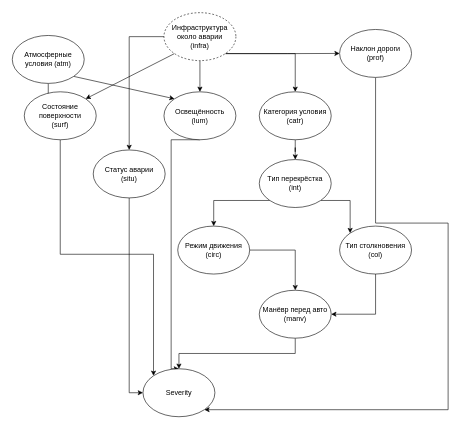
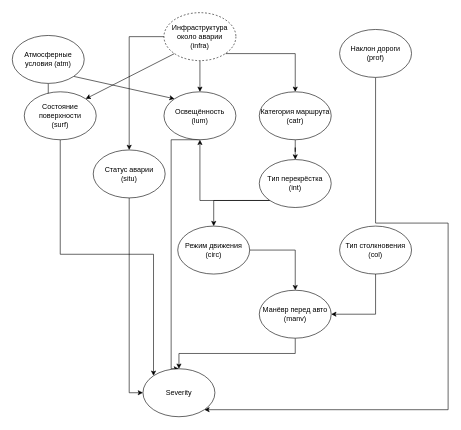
  <mxCell id="0" />
  <mxCell id="1" parent="0" />
  <mxCell id="2" style="orthogonalLoop=1;jettySize=auto;html=1;exitX=1;exitY=1;exitDx=0;exitDy=0;entryX=0;entryY=0;entryDx=0;entryDy=0;rounded=0;" edge="1" parent="1" source="4" target="19"><mxGeometry relative="1" as="geometry" /></mxCell>
  <mxCell id="3" style="edgeStyle=orthogonalEdgeStyle;rounded=0;orthogonalLoop=1;jettySize=auto;html=1;exitX=0.5;exitY=1;exitDx=0;exitDy=0;" edge="1" parent="1" source="4" target="17"><mxGeometry relative="1" as="geometry" /></mxCell>
  <mxCell id="4" value="Атмосферные условия (atm)" style="ellipse;whiteSpace=wrap;html=1;" vertex="1" parent="1"><mxGeometry x="20" y="58" width="120" height="80" as="geometry" /></mxCell>
  <mxCell id="5" style="edgeStyle=orthogonalEdgeStyle;rounded=0;orthogonalLoop=1;jettySize=auto;html=1;exitX=0.5;exitY=1;exitDx=0;exitDy=0;" edge="1" parent="1" source="10" target="19"><mxGeometry relative="1" as="geometry" /></mxCell>
  <mxCell id="6" style="rounded=0;orthogonalLoop=1;jettySize=auto;html=1;exitX=0;exitY=1;exitDx=0;exitDy=0;entryX=1;entryY=0;entryDx=0;entryDy=0;" edge="1" parent="1" source="10" target="17"><mxGeometry relative="1" as="geometry" /></mxCell>
- <mxCell id="7" style="edgeStyle=orthogonalEdgeStyle;rounded=0;orthogonalLoop=1;jettySize=auto;html=1;exitX=1;exitY=1;exitDx=0;exitDy=0;entryX=0;entryY=0.5;entryDx=0;entryDy=0;" edge="1" parent="1" source="10" target="27"><mxGeometry relative="1" as="geometry" /></mxCell>
  <mxCell id="8" style="edgeStyle=orthogonalEdgeStyle;rounded=0;orthogonalLoop=1;jettySize=auto;html=1;exitX=1;exitY=1;exitDx=0;exitDy=0;entryX=0.5;entryY=0;entryDx=0;entryDy=0;" edge="1" parent="1" source="10" target="23"><mxGeometry relative="1" as="geometry" /></mxCell>
  <mxCell id="9" style="edgeStyle=orthogonalEdgeStyle;rounded=0;orthogonalLoop=1;jettySize=auto;html=1;exitX=0;exitY=0.5;exitDx=0;exitDy=0;entryX=0.5;entryY=0;entryDx=0;entryDy=0;" edge="1" parent="1" source="10" target="29"><mxGeometry relative="1" as="geometry" /></mxCell>
  <mxCell id="10" value="Инфраструктура около аварии&lt;br&gt;(infra)" style="ellipse;whiteSpace=wrap;html=1;dashed=1;" vertex="1" parent="1"><mxGeometry x="273" y="20" width="120" height="80" as="geometry" /></mxCell>
  <mxCell id="11" style="edgeStyle=orthogonalEdgeStyle;rounded=0;orthogonalLoop=1;jettySize=auto;html=1;exitX=0.5;exitY=1;exitDx=0;exitDy=0;entryX=0.5;entryY=0;entryDx=0;entryDy=0;" edge="1" parent="1" source="12" target="30"><mxGeometry relative="1" as="geometry" /></mxCell>
  <mxCell id="12" value="Манёвр перед авто&lt;br&gt;(manv)" style="ellipse;whiteSpace=wrap;html=1;" vertex="1" parent="1"><mxGeometry x="432" y="483" width="120" height="80" as="geometry" /></mxCell>
- <mxCell id="13" style="edgeStyle=orthogonalEdgeStyle;rounded=0;orthogonalLoop=1;jettySize=auto;html=1;exitX=1;exitY=1;exitDx=0;exitDy=0;entryX=0;entryY=0;entryDx=0;entryDy=0;" edge="1" parent="1" source="15" target="25"><mxGeometry relative="1" as="geometry" /></mxCell>
+ <mxCell id="13" style="edgeStyle=orthogonalEdgeStyle;rounded=0;orthogonalLoop=1;jettySize=auto;html=1;exitX=1;exitY=1;exitDx=0;exitDy=0;" edge="1" parent="1" source="15" target="19"><mxGeometry relative="1" as="geometry" /></mxCell>
  <mxCell id="14" style="edgeStyle=orthogonalEdgeStyle;rounded=0;orthogonalLoop=1;jettySize=auto;html=1;exitX=0;exitY=1;exitDx=0;exitDy=0;entryX=0.5;entryY=0;entryDx=0;entryDy=0;" edge="1" parent="1" source="15" target="21"><mxGeometry relative="1" as="geometry" /></mxCell>
  <mxCell id="15" value="Тип перекрёстка&lt;br&gt;(int)" style="ellipse;whiteSpace=wrap;html=1;" vertex="1" parent="1"><mxGeometry x="432" y="265" width="120" height="80" as="geometry" /></mxCell>
  <mxCell id="16" style="edgeStyle=orthogonalEdgeStyle;rounded=0;orthogonalLoop=1;jettySize=auto;html=1;exitX=0.5;exitY=1;exitDx=0;exitDy=0;entryX=0;entryY=0;entryDx=0;entryDy=0;" edge="1" parent="1" source="17" target="30"><mxGeometry relative="1" as="geometry" /></mxCell>
  <mxCell id="17" value="Состояние поверхности&lt;br&gt;(surf)" style="ellipse;whiteSpace=wrap;html=1;" vertex="1" parent="1"><mxGeometry x="40" y="152" width="120" height="80" as="geometry" /></mxCell>
  <mxCell id="18" style="edgeStyle=orthogonalEdgeStyle;rounded=0;orthogonalLoop=1;jettySize=auto;html=1;exitX=0.5;exitY=1;exitDx=0;exitDy=0;entryX=0.5;entryY=0;entryDx=0;entryDy=0;" edge="1" parent="1" source="19" target="30"><mxGeometry relative="1" as="geometry"><Array as="points"><mxPoint x="285" y="232" /><mxPoint x="285" y="614" /></Array></mxGeometry></mxCell>
  <mxCell id="19" value="Освещённость&lt;br&gt;(lum)" style="ellipse;whiteSpace=wrap;html=1;" vertex="1" parent="1"><mxGeometry x="273" y="152" width="120" height="80" as="geometry" /></mxCell>
  <mxCell id="20" style="edgeStyle=orthogonalEdgeStyle;rounded=0;orthogonalLoop=1;jettySize=auto;html=1;" edge="1" parent="1" source="21" target="12"><mxGeometry relative="1" as="geometry" /></mxCell>
  <mxCell id="21" value="Режим движения&lt;br&gt;(circ)" style="ellipse;whiteSpace=wrap;html=1;" vertex="1" parent="1"><mxGeometry x="296" y="376" width="120" height="80" as="geometry" /></mxCell>
  <mxCell id="22" style="edgeStyle=orthogonalEdgeStyle;rounded=0;orthogonalLoop=1;jettySize=auto;html=1;exitX=0.5;exitY=1;exitDx=0;exitDy=0;" edge="1" parent="1" source="23" target="15"><mxGeometry relative="1" as="geometry" /></mxCell>
- <mxCell id="23" value="Категория условия&lt;br&gt;(catr)" style="ellipse;whiteSpace=wrap;html=1;" vertex="1" parent="1"><mxGeometry x="432" y="152" width="120" height="80" as="geometry" /></mxCell>
+ <mxCell id="23" value="Категория маршрута&lt;br&gt;(catr)" style="ellipse;whiteSpace=wrap;html=1;" vertex="1" parent="1"><mxGeometry x="432" y="152" width="120" height="80" as="geometry" /></mxCell>
  <mxCell id="24" style="edgeStyle=orthogonalEdgeStyle;rounded=0;orthogonalLoop=1;jettySize=auto;html=1;entryX=1;entryY=0.5;entryDx=0;entryDy=0;" edge="1" parent="1" source="25" target="12"><mxGeometry relative="1" as="geometry"><Array as="points"><mxPoint x="626" y="523" /></Array></mxGeometry></mxCell>
  <mxCell id="25" value="Тип столкновения&lt;br&gt;(col)" style="ellipse;whiteSpace=wrap;html=1;" vertex="1" parent="1"><mxGeometry x="566" y="376" width="120" height="80" as="geometry" /></mxCell>
  <mxCell id="26" style="edgeStyle=orthogonalEdgeStyle;rounded=0;orthogonalLoop=1;jettySize=auto;html=1;exitX=0.5;exitY=1;exitDx=0;exitDy=0;entryX=1;entryY=1;entryDx=0;entryDy=0;" edge="1" parent="1" source="27" target="30"><mxGeometry relative="1" as="geometry"><Array as="points"><mxPoint x="626" y="371" /><mxPoint x="747" y="371" /><mxPoint x="747" y="682" /></Array></mxGeometry></mxCell>
  <mxCell id="27" value="Наклон дороги&lt;br&gt;(prof)" style="ellipse;whiteSpace=wrap;html=1;" vertex="1" parent="1"><mxGeometry x="566" y="48" width="120" height="80" as="geometry" /></mxCell>
  <mxCell id="28" style="edgeStyle=orthogonalEdgeStyle;rounded=0;orthogonalLoop=1;jettySize=auto;html=1;exitX=0.5;exitY=1;exitDx=0;exitDy=0;entryX=0;entryY=0.5;entryDx=0;entryDy=0;" edge="1" parent="1" source="29" target="30"><mxGeometry relative="1" as="geometry" /></mxCell>
  <mxCell id="29" value="Статус аварии&lt;br&gt;(situ)" style="ellipse;whiteSpace=wrap;html=1;" vertex="1" parent="1"><mxGeometry x="155" y="249" width="120" height="80" as="geometry" /></mxCell>
  <mxCell id="30" value="Severity" style="ellipse;whiteSpace=wrap;html=1;" vertex="1" parent="1"><mxGeometry x="238" y="614" width="120" height="80" as="geometry" /></mxCell>
